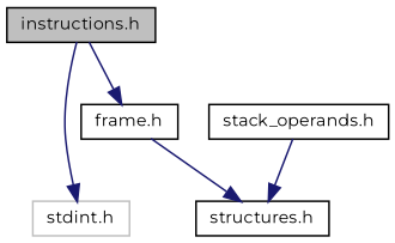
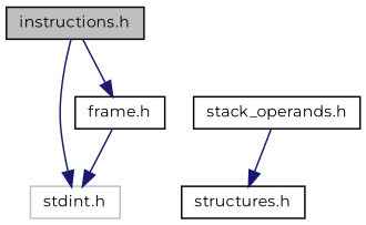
  digraph {
    fontname=Montserrat
    node [color=black fillcolor=white fontname=Montserrat fontsize=10 shape=record style=filled]
    edge [color=midnightblue fontname=Montserrat fontsize=10 labelfontname=Helvetica labelfontsize=10 style=solid]
    n1 [fillcolor=grey75 fontcolor=black height=0.2 label="instructions.h" width=0.4]
    n2 [color=grey75 height=0.2 label="stdint.h" width=0.4]
    n3 [height=0.2 label="frame.h" width=0.4]
    n4 [height=0.2 label="structures.h" width=0.4]
    n5 [height=0.2 label="stack_operands.h" width=0.4]
    n1 -> n2
    n1 -> n3
-   n3 -> n4
+   n3 -> n2
    n5 -> n4
  }
